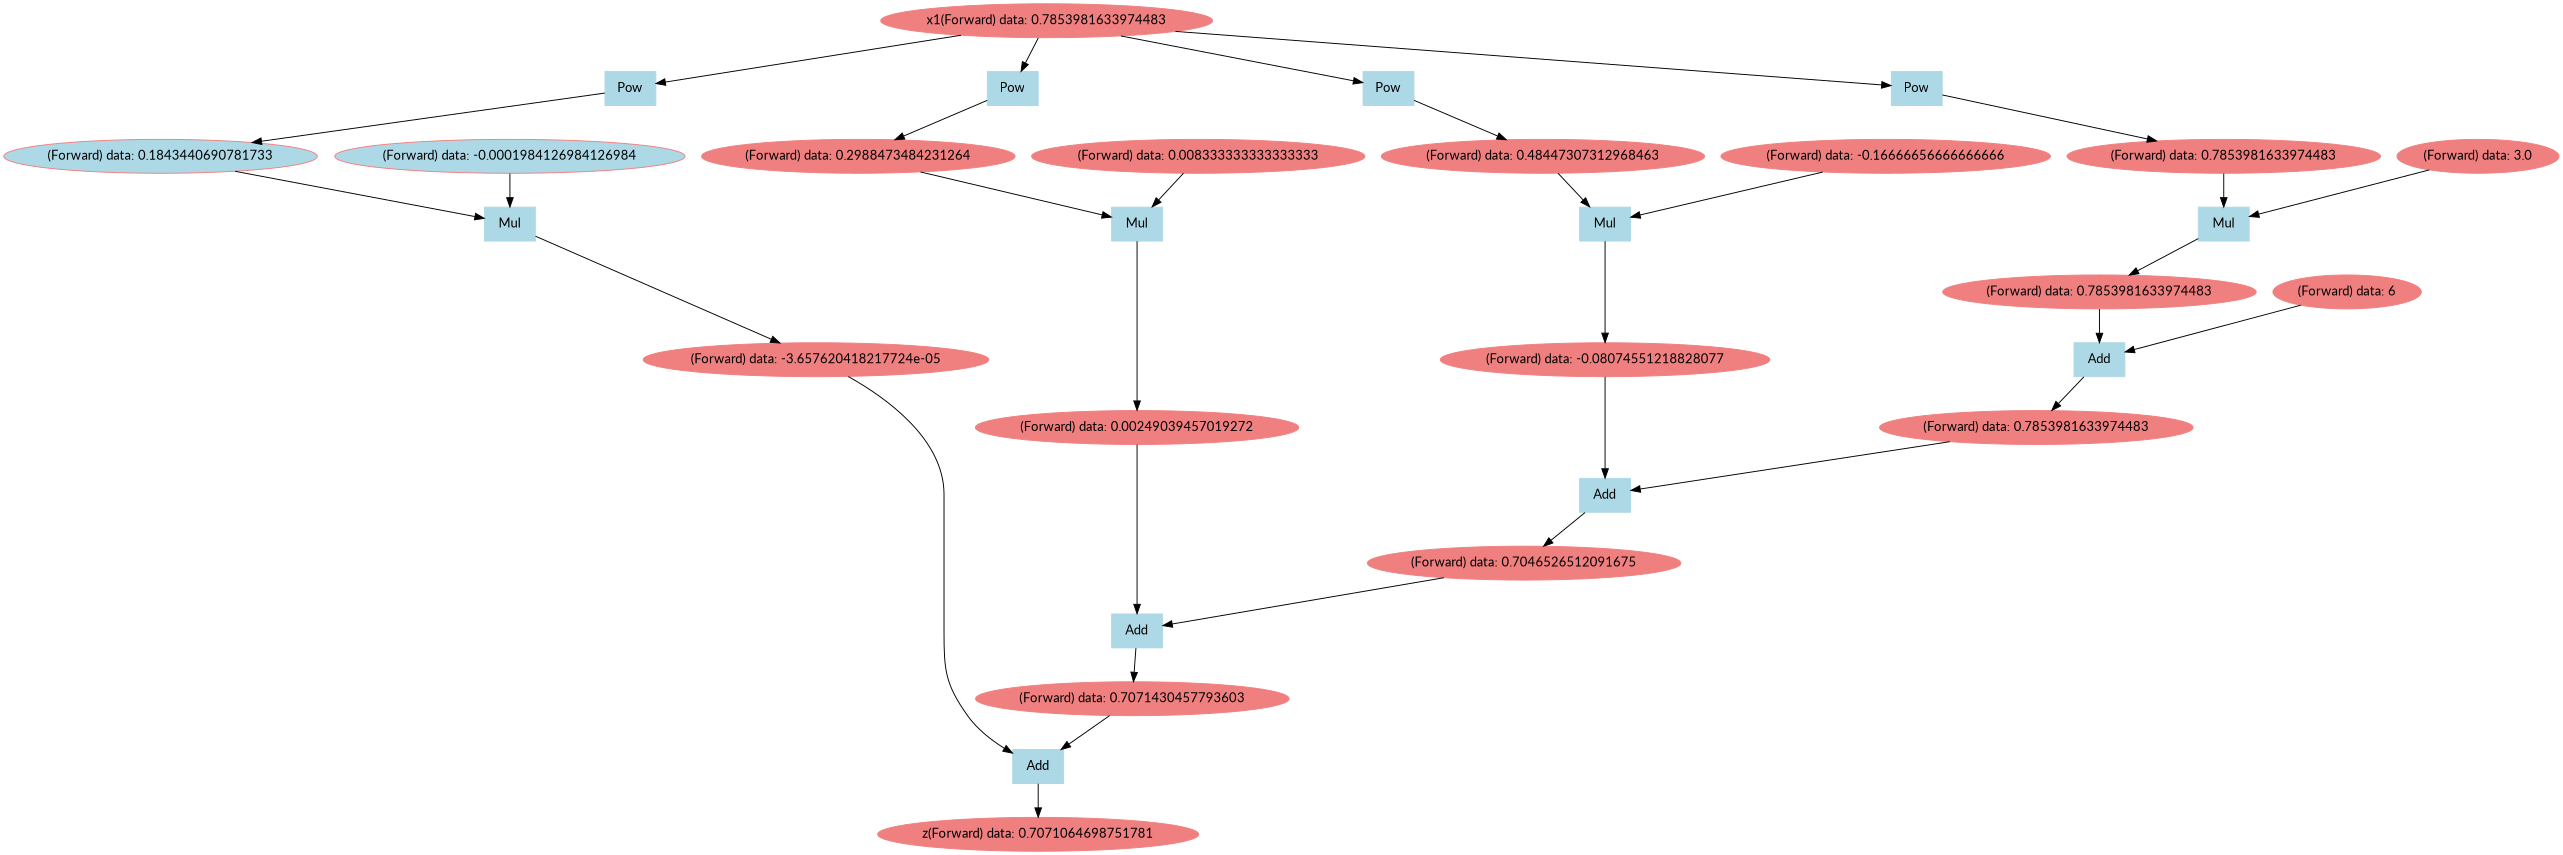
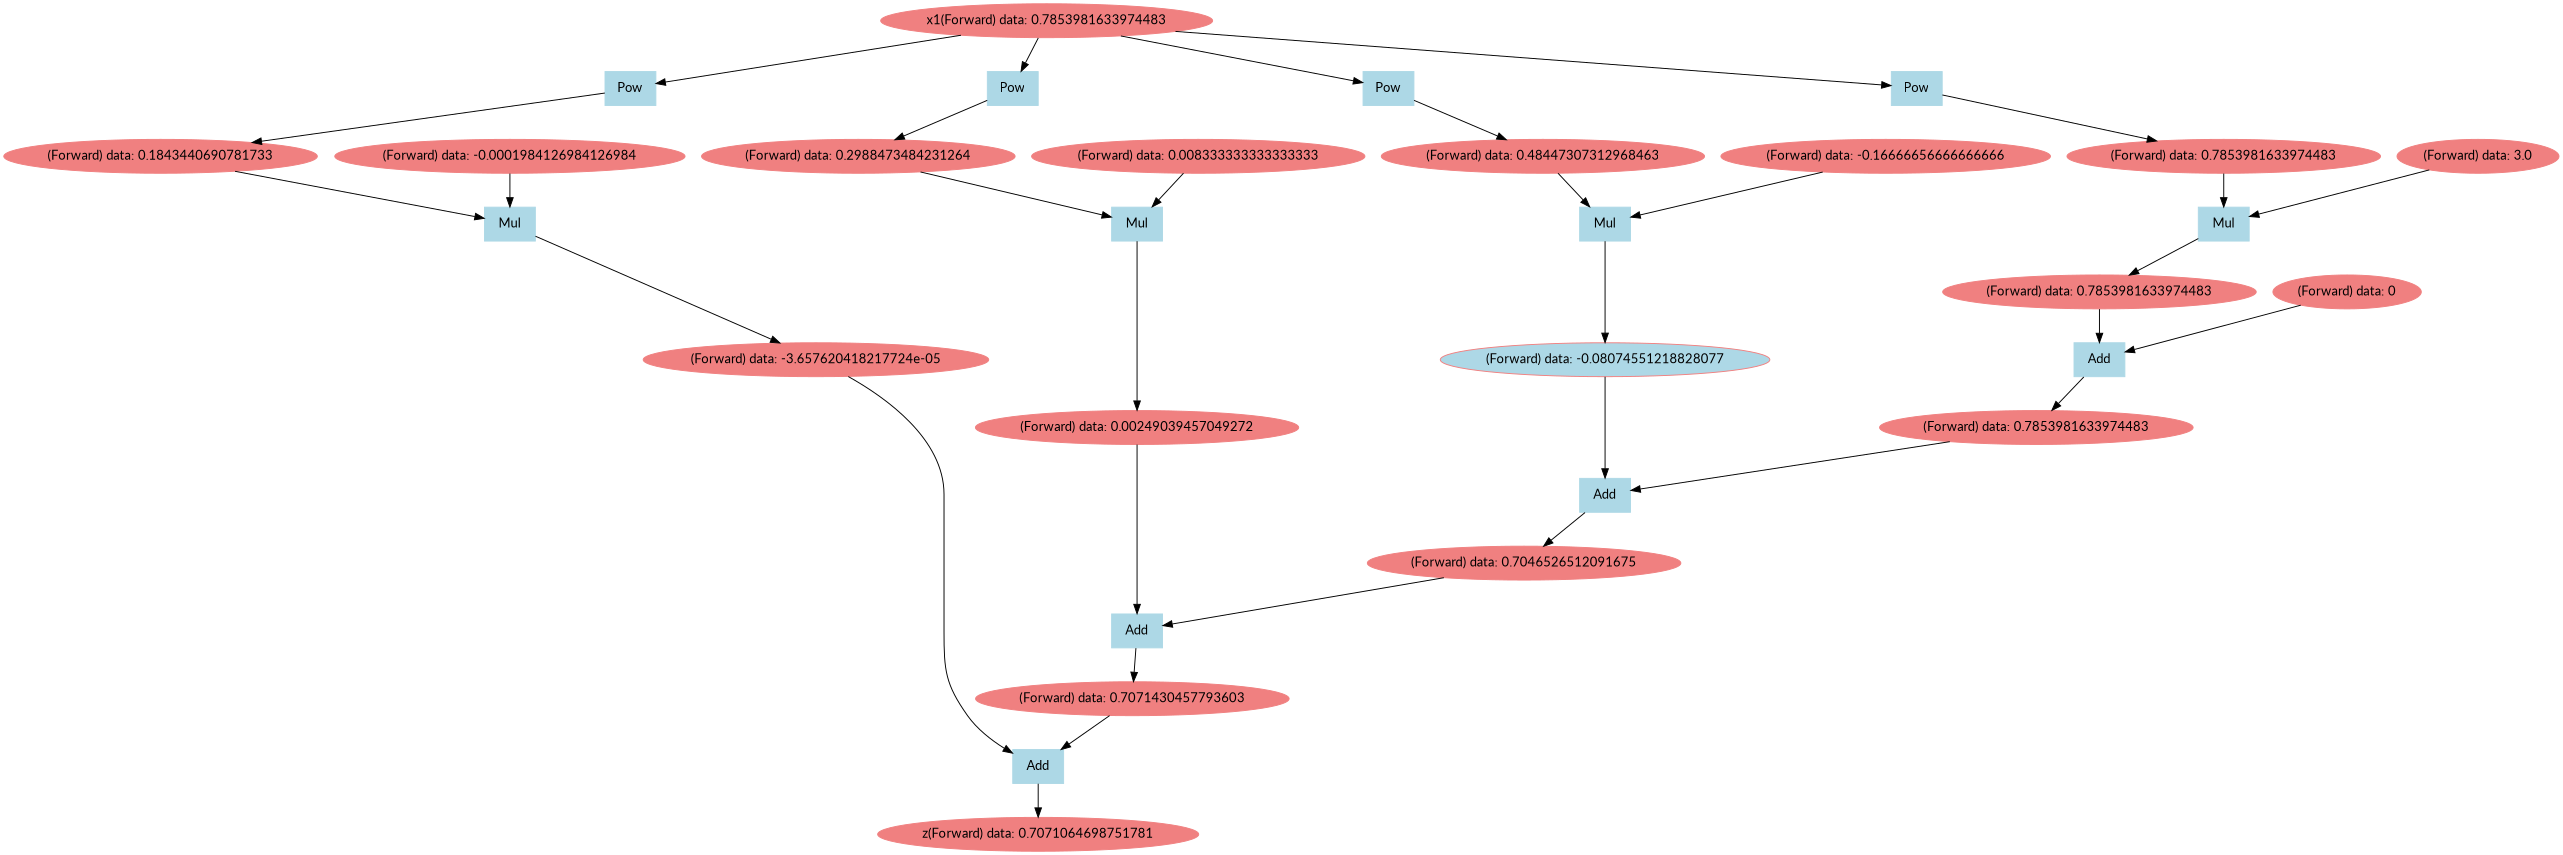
  digraph {
    fontname=Lato
    node [color=lightcoral fontname=Lato style=filled]
    edge [fontname=Lato]
    n1 [label="z(Forward) data: 0.7071064698751781"]
    n2 [color=lightblue label=Add shape=box]
    n3 [label="(Forward) data: 0.7071430457793603"]
    n4 [label="(Forward) data: -3.657620418217724e-05"]
    n5 [color=lightblue label=Mul shape=box]
-   n6 [label="(Forward) data: 0.1843440690781733" fillcolor=lightblue]
-   n7 [label="(Forward) data: -0.0001984126984126984" fillcolor=lightblue]
+   n6 [label="(Forward) data: 0.1843440690781733"]
+   n7 [label="(Forward) data: -0.0001984126984126984"]
    n8 [color=lightblue label=Pow shape=box]
    n9 [label="x1(Forward) data: 0.7853981633974483"]
    n10 [color=lightblue label=Pow shape=box]
    n11 [color=lightblue label=Pow shape=box]
    n12 [color=lightblue label=Pow shape=box]
    n13 [label="(Forward) data: 0.2988473484231264"]
    n14 [label="(Forward) data: 0.48447307312968463"]
    n15 [label="(Forward) data: 0.7853981633974483"]
    n16 [color=lightblue label=Add shape=box]
    n17 [label="(Forward) data: 0.7046526512091675"]
-   n18 [label="(Forward) data: 0.00249039457019272"]
+   n18 [label="(Forward) data: 0.00249039457049272"]
    n19 [color=lightblue label=Mul shape=box]
    n20 [label="(Forward) data: 0.008333333333333333"]
    n21 [color=lightblue label=Add shape=box]
    n22 [label="(Forward) data: 0.7853981633974483"]
-   n23 [label="(Forward) data: -0.08074551218828077"]
+   n23 [label="(Forward) data: -0.08074551218828077" fillcolor=lightblue]
    n24 [color=lightblue label=Mul shape=box]
    n25 [label="(Forward) data: -0.16666656666666666"]
    n26 [color=lightblue label=Add shape=box]
    n27 [label="(Forward) data: 0.7853981633974483"]
-   n28 [label="(Forward) data: 6"]
+   n28 [label="(Forward) data: 0"]
    n29 [color=lightblue label=Mul shape=box]
    n30 [label="(Forward) data: 3.0"]
    n2 -> n1
    n3 -> n2
    n4 -> n2
    n5 -> n4
    n6 -> n5
    n7 -> n5
    n8 -> n6
    n9 -> n8
    n9 -> n10
    n9 -> n11
    n9 -> n12
    n10 -> n13
    n11 -> n14
    n12 -> n15
    n13 -> n19
    n14 -> n24
    n15 -> n29
    n16 -> n3
    n17 -> n16
    n18 -> n16
    n19 -> n18
    n20 -> n19
    n21 -> n17
    n22 -> n21
    n23 -> n21
    n24 -> n23
    n25 -> n24
    n26 -> n22
    n27 -> n26
    n28 -> n26
    n29 -> n27
    n30 -> n29
  }
